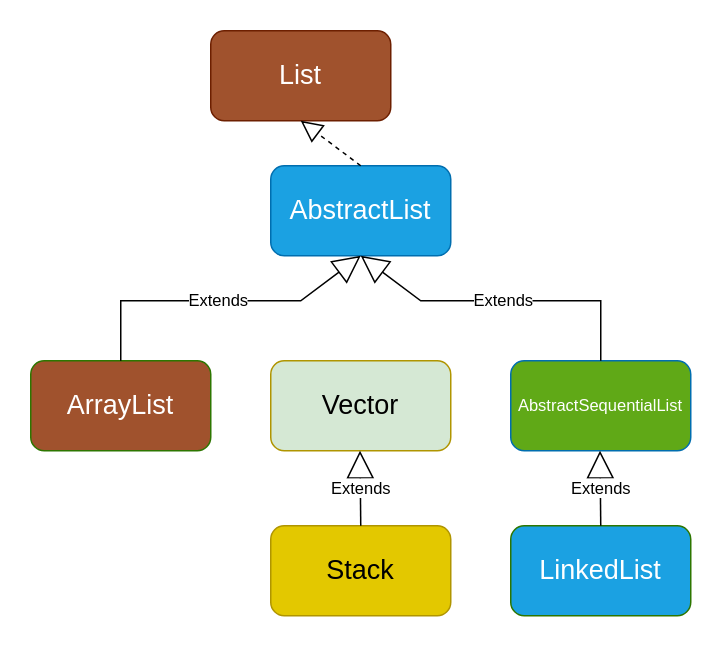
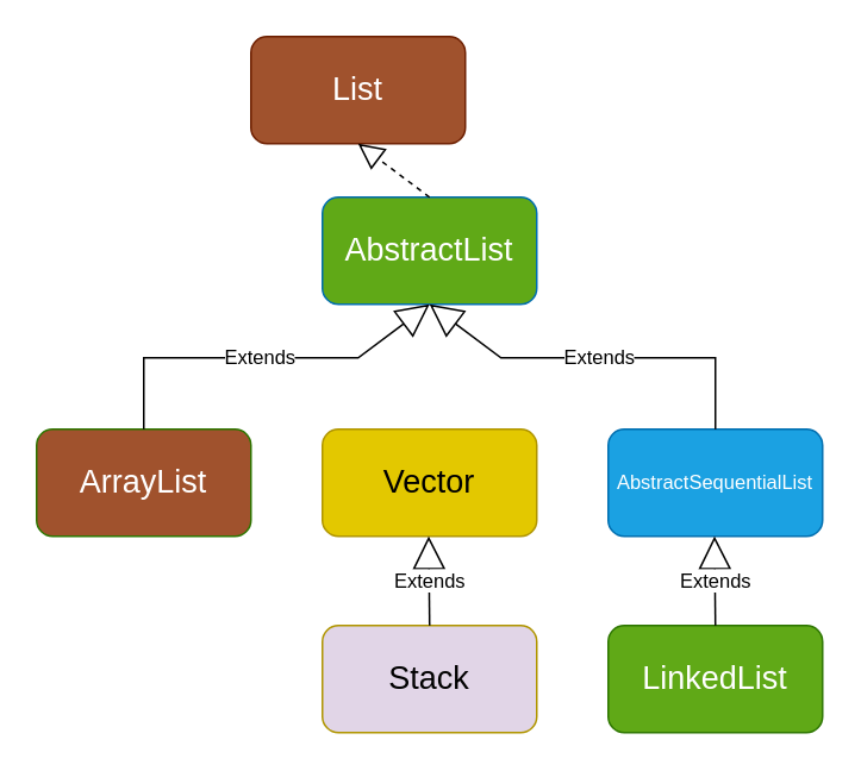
  <mxCell id="0" />
  <mxCell id="1" parent="0" />
  <mxCell id="2" value="&lt;font style=&quot;font-size: 18px&quot;&gt;Li&lt;font style=&quot;font-size: 18px&quot;&gt;s&lt;/font&gt;t&lt;/font&gt;" style="rounded=1;whiteSpace=wrap;html=1;fillColor=#a0522d;strokeColor=#6D1F00;fontColor=#ffffff;" vertex="1" parent="1"><mxGeometry x="140" y="20" width="120" height="60" as="geometry" /></mxCell>
- <mxCell id="3" value="&lt;span style=&quot;font-size: 18px&quot;&gt;AbstractList&lt;/span&gt;" style="rounded=1;whiteSpace=wrap;html=1;fillColor=#1ba1e2;strokeColor=#006EAF;fontColor=#ffffff;" vertex="1" parent="1"><mxGeometry x="180" y="110" width="120" height="60" as="geometry" /></mxCell>
+ <mxCell id="3" value="&lt;span style=&quot;font-size: 18px&quot;&gt;AbstractList&lt;/span&gt;" style="rounded=1;whiteSpace=wrap;html=1;fillColor=#60a917;strokeColor=#006EAF;fontColor=#ffffff;" vertex="1" parent="1"><mxGeometry x="180" y="110" width="120" height="60" as="geometry" /></mxCell>
  <mxCell id="4" value="&lt;span style=&quot;font-size: 18px&quot;&gt;ArrayList&lt;/span&gt;" style="rounded=1;whiteSpace=wrap;html=1;fillColor=#a0522d;strokeColor=#2D7600;fontColor=#ffffff;" vertex="1" parent="1"><mxGeometry x="20" y="240" width="120" height="60" as="geometry" /></mxCell>
- <mxCell id="5" value="&lt;span style=&quot;font-size: 18px&quot;&gt;Vector&lt;/span&gt;" style="rounded=1;whiteSpace=wrap;html=1;fillColor=#d5e8d4;strokeColor=#B09500;fontColor=#000000;" vertex="1" parent="1"><mxGeometry x="180" y="240" width="120" height="60" as="geometry" /></mxCell>
- <mxCell id="6" value="&lt;span style=&quot;font-size: 18px&quot;&gt;Stack&lt;/span&gt;" style="rounded=1;whiteSpace=wrap;html=1;fillColor=#e3c800;strokeColor=#B09500;fontColor=#000000;" vertex="1" parent="1"><mxGeometry x="180" y="350" width="120" height="60" as="geometry" /></mxCell>
- <mxCell id="7" value="&lt;font style=&quot;font-size: 11px&quot;&gt;AbstractSequentialList&lt;/font&gt;" style="rounded=1;whiteSpace=wrap;html=1;fillColor=#60a917;strokeColor=#006EAF;fontColor=#ffffff;" vertex="1" parent="1"><mxGeometry x="340" y="240" width="120" height="60" as="geometry" /></mxCell>
- <mxCell id="8" value="&lt;span style=&quot;font-size: 18px&quot;&gt;LinkedList&lt;/span&gt;" style="rounded=1;whiteSpace=wrap;html=1;fillColor=#1ba1e2;strokeColor=#2D7600;fontColor=#ffffff;" vertex="1" parent="1"><mxGeometry x="340" y="350" width="120" height="60" as="geometry" /></mxCell>
+ <mxCell id="5" value="&lt;span style=&quot;font-size: 18px&quot;&gt;Vector&lt;/span&gt;" style="rounded=1;whiteSpace=wrap;html=1;fillColor=#e3c800;strokeColor=#B09500;fontColor=#000000;" vertex="1" parent="1"><mxGeometry x="180" y="240" width="120" height="60" as="geometry" /></mxCell>
+ <mxCell id="6" value="&lt;span style=&quot;font-size: 18px&quot;&gt;Stack&lt;/span&gt;" style="rounded=1;whiteSpace=wrap;html=1;fillColor=#e1d5e7;strokeColor=#B09500;fontColor=#000000;" vertex="1" parent="1"><mxGeometry x="180" y="350" width="120" height="60" as="geometry" /></mxCell>
+ <mxCell id="7" value="&lt;font style=&quot;font-size: 11px&quot;&gt;AbstractSequentialList&lt;/font&gt;" style="rounded=1;whiteSpace=wrap;html=1;fillColor=#1ba1e2;strokeColor=#006EAF;fontColor=#ffffff;" vertex="1" parent="1"><mxGeometry x="340" y="240" width="120" height="60" as="geometry" /></mxCell>
+ <mxCell id="8" value="&lt;span style=&quot;font-size: 18px&quot;&gt;LinkedList&lt;/span&gt;" style="rounded=1;whiteSpace=wrap;html=1;fillColor=#60a917;strokeColor=#2D7600;fontColor=#ffffff;" vertex="1" parent="1"><mxGeometry x="340" y="350" width="120" height="60" as="geometry" /></mxCell>
  <mxCell id="9" value="" style="endArrow=block;dashed=1;endFill=0;endSize=12;html=1;entryX=0.5;entryY=1;entryDx=0;entryDy=0;" edge="1" parent="1" target="2"><mxGeometry width="160" relative="1" as="geometry"><mxPoint x="240" y="110" as="sourcePoint" /><mxPoint x="400" y="110" as="targetPoint" /></mxGeometry></mxCell>
  <mxCell id="10" value="Extends" style="endArrow=block;endSize=16;endFill=0;html=1;exitX=0.5;exitY=0;exitDx=0;exitDy=0;rounded=0;" edge="1" parent="1" source="4"><mxGeometry width="160" relative="1" as="geometry"><mxPoint x="-50" y="350" as="sourcePoint" /><mxPoint x="240" y="170" as="targetPoint" /><Array as="points"><mxPoint x="80" y="200" /><mxPoint x="200" y="200" /></Array></mxGeometry></mxCell>
  <mxCell id="11" value="Extends" style="endArrow=block;endSize=16;endFill=0;html=1;exitX=0.5;exitY=0;exitDx=0;exitDy=0;rounded=0;" edge="1" parent="1"><mxGeometry width="160" relative="1" as="geometry"><mxPoint x="400" y="240" as="sourcePoint" /><mxPoint x="240" y="170" as="targetPoint" /><Array as="points"><mxPoint x="400" y="200" /><mxPoint x="280" y="200" /></Array></mxGeometry></mxCell>
  <mxCell id="12" value="Extends" style="endArrow=block;endSize=16;endFill=0;html=1;entryX=0.5;entryY=1;entryDx=0;entryDy=0;" edge="1" parent="1"><mxGeometry width="160" relative="1" as="geometry"><mxPoint x="240" y="350" as="sourcePoint" /><mxPoint x="239.5" y="300" as="targetPoint" /></mxGeometry></mxCell>
  <mxCell id="13" value="Extends" style="endArrow=block;endSize=16;endFill=0;html=1;entryX=0.5;entryY=1;entryDx=0;entryDy=0;" edge="1" parent="1"><mxGeometry width="160" relative="1" as="geometry"><mxPoint x="400" y="350" as="sourcePoint" /><mxPoint x="399.5" y="300" as="targetPoint" /></mxGeometry></mxCell>
